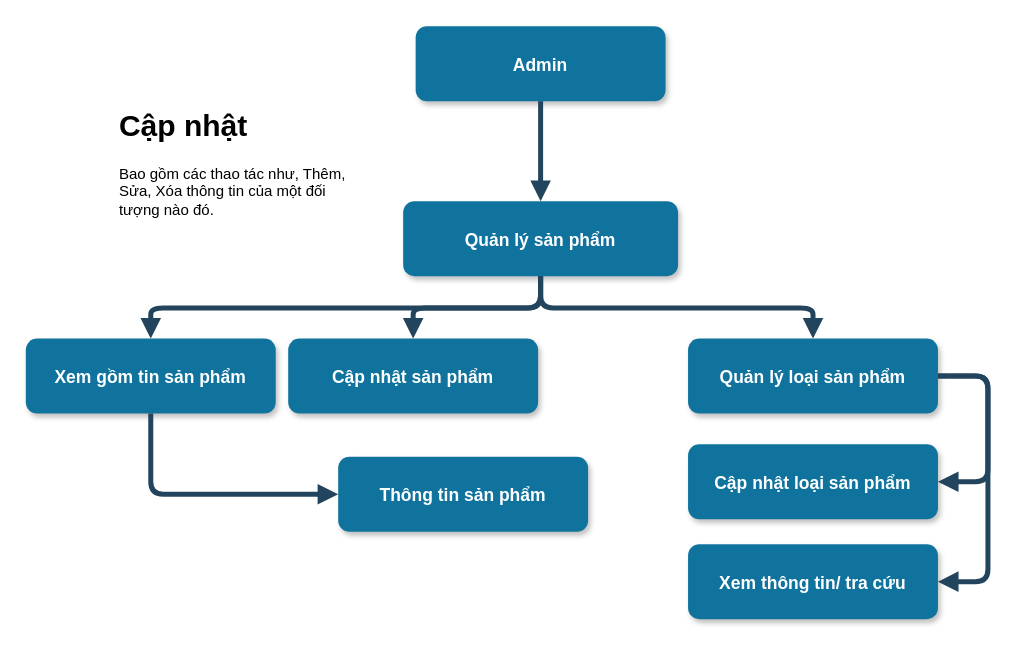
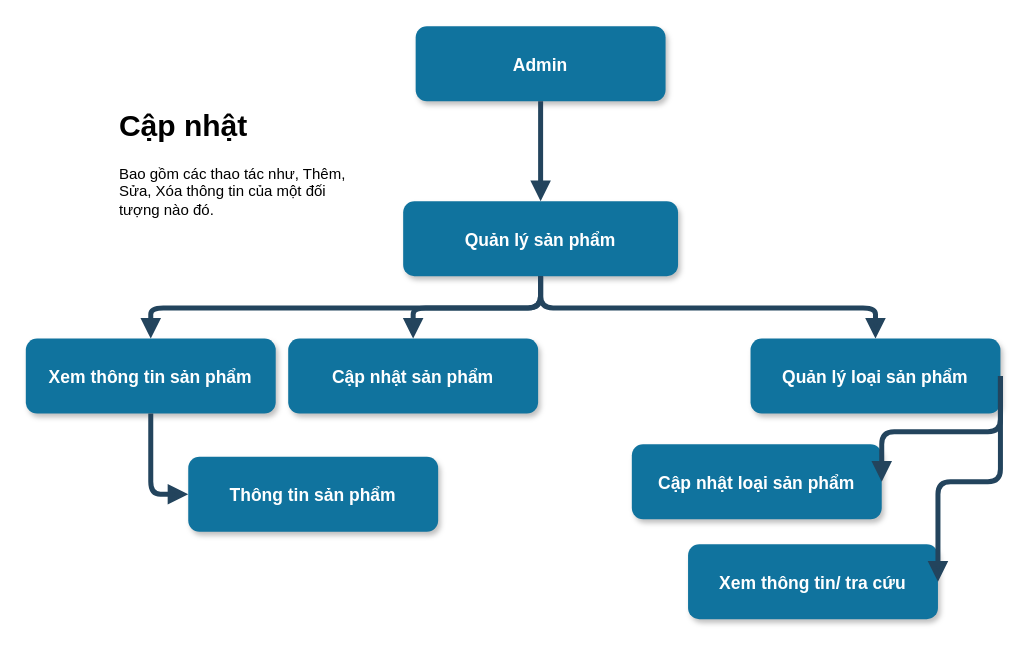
  <mxCell id="0" />
  <mxCell id="1" parent="0" />
  <mxCell id="2" value="Admin" style="rounded=1;fillColor=#10739E;strokeColor=none;shadow=1;gradientColor=none;fontStyle=1;fontColor=#FFFFFF;fontSize=14;" parent="1" vertex="1"><mxGeometry x="332" y="20.5" width="200" height="60" as="geometry" /></mxCell>
  <mxCell id="3" value="Quản lý sản phẩm" style="rounded=1;fillColor=#10739E;strokeColor=none;shadow=1;gradientColor=none;fontStyle=1;fontColor=#FFFFFF;fontSize=14;" parent="1" vertex="1"><mxGeometry x="322" y="160.5" width="220" height="60" as="geometry" /></mxCell>
- <mxCell id="4" value="Xem gồm tin sản phẩm" style="rounded=1;fillColor=#10739E;strokeColor=none;shadow=1;gradientColor=none;fontStyle=1;fontColor=#FFFFFF;fontSize=14;" parent="1" vertex="1"><mxGeometry x="20" y="270.5" width="200" height="60" as="geometry" /></mxCell>
+ <mxCell id="4" value="Xem thông tin sản phẩm" style="rounded=1;fillColor=#10739E;strokeColor=none;shadow=1;gradientColor=none;fontStyle=1;fontColor=#FFFFFF;fontSize=14;" parent="1" vertex="1"><mxGeometry x="20" y="270.5" width="200" height="60" as="geometry" /></mxCell>
  <mxCell id="5" value="Cập nhật sản phẩm" style="rounded=1;fillColor=#10739E;strokeColor=none;shadow=1;gradientColor=none;fontStyle=1;fontColor=#FFFFFF;fontSize=14;" parent="1" vertex="1"><mxGeometry x="230" y="270.5" width="200" height="60" as="geometry" /></mxCell>
- <mxCell id="6" value="Quản lý loại sản phẩm" style="rounded=1;fillColor=#10739E;strokeColor=none;shadow=1;gradientColor=none;fontStyle=1;fontColor=#FFFFFF;fontSize=14;" parent="1" vertex="1"><mxGeometry x="550" y="270.5" width="200" height="60" as="geometry" /></mxCell>
+ <mxCell id="6" value="Quản lý loại sản phẩm" style="rounded=1;fillColor=#10739E;strokeColor=none;shadow=1;gradientColor=none;fontStyle=1;fontColor=#FFFFFF;fontSize=14;" parent="1" vertex="1"><mxGeometry x="600" y="270.5" width="200" height="60" as="geometry" /></mxCell>
  <mxCell id="7" value="" style="edgeStyle=elbowEdgeStyle;elbow=vertical;strokeWidth=4;endArrow=block;endFill=1;fontStyle=1;strokeColor=#23445D;" parent="1" source="2" target="3" edge="1"><mxGeometry x="22" y="165.5" width="100" height="100" as="geometry"><mxPoint x="-318" y="80.5" as="sourcePoint" /><mxPoint x="-218" y="-19.5" as="targetPoint" /></mxGeometry></mxCell>
  <mxCell id="8" value="" style="edgeStyle=elbowEdgeStyle;elbow=vertical;strokeWidth=4;endArrow=block;endFill=1;fontStyle=1;strokeColor=#23445D;" parent="1" source="3" target="5" edge="1"><mxGeometry x="22" y="165.5" width="100" height="100" as="geometry"><mxPoint x="-318" y="80.5" as="sourcePoint" /><mxPoint x="-218" y="-19.5" as="targetPoint" /></mxGeometry></mxCell>
  <mxCell id="9" value="" style="edgeStyle=elbowEdgeStyle;elbow=vertical;strokeWidth=4;endArrow=block;endFill=1;fontStyle=1;strokeColor=#23445D;" parent="1" source="3" target="4" edge="1"><mxGeometry x="22" y="165.5" width="100" height="100" as="geometry"><mxPoint x="-318" y="80.5" as="sourcePoint" /><mxPoint x="-218" y="-19.5" as="targetPoint" /></mxGeometry></mxCell>
  <mxCell id="10" value="" style="edgeStyle=elbowEdgeStyle;elbow=vertical;strokeWidth=4;endArrow=block;endFill=1;fontStyle=1;strokeColor=#23445D;" parent="1" source="3" target="6" edge="1"><mxGeometry x="22" y="165.5" width="100" height="100" as="geometry"><mxPoint x="-318" y="80.5" as="sourcePoint" /><mxPoint x="-218" y="-19.5" as="targetPoint" /></mxGeometry></mxCell>
- <mxCell id="11" value="Thông tin sản phẩm" style="rounded=1;fillColor=#10739E;strokeColor=none;shadow=1;gradientColor=none;fontStyle=1;fontColor=#FFFFFF;fontSize=14;" vertex="1" parent="1"><mxGeometry x="270" y="365" width="200" height="60" as="geometry" /></mxCell>
- <mxCell id="12" value="Cập nhật loại sản phẩm" style="rounded=1;fillColor=#10739E;strokeColor=none;shadow=1;gradientColor=none;fontStyle=1;fontColor=#FFFFFF;fontSize=14;" vertex="1" parent="1"><mxGeometry x="550" y="355" width="200" height="60" as="geometry" /></mxCell>
+ <mxCell id="11" value="Thông tin sản phẩm" style="rounded=1;fillColor=#10739E;strokeColor=none;shadow=1;gradientColor=none;fontStyle=1;fontColor=#FFFFFF;fontSize=14;" vertex="1" parent="1"><mxGeometry x="150" y="365" width="200" height="60" as="geometry" /></mxCell>
+ <mxCell id="12" value="Cập nhật loại sản phẩm" style="rounded=1;fillColor=#10739E;strokeColor=none;shadow=1;gradientColor=none;fontStyle=1;fontColor=#FFFFFF;fontSize=14;" vertex="1" parent="1"><mxGeometry x="505" y="355" width="200" height="60" as="geometry" /></mxCell>
  <mxCell id="13" value="Xem thông tin/ tra cứu" style="rounded=1;fillColor=#10739E;strokeColor=none;shadow=1;gradientColor=none;fontStyle=1;fontColor=#FFFFFF;fontSize=14;" vertex="1" parent="1"><mxGeometry x="550" y="435" width="200" height="60" as="geometry" /></mxCell>
  <mxCell id="14" value="" style="edgeStyle=elbowEdgeStyle;elbow=vertical;strokeWidth=4;endArrow=block;endFill=1;fontStyle=1;strokeColor=#23445D;exitX=1;exitY=0.5;exitDx=0;exitDy=0;entryX=1;entryY=0.5;entryDx=0;entryDy=0;" edge="1" parent="1" source="6" target="12"><mxGeometry x="22" y="165.5" width="100" height="100" as="geometry"><mxPoint x="442" y="231" as="sourcePoint" /><mxPoint x="660" y="281" as="targetPoint" /><Array as="points"><mxPoint x="790" y="345" /></Array></mxGeometry></mxCell>
  <mxCell id="15" value="" style="edgeStyle=elbowEdgeStyle;elbow=vertical;strokeWidth=4;endArrow=block;endFill=1;fontStyle=1;strokeColor=#23445D;exitX=1;exitY=0.5;exitDx=0;exitDy=0;entryX=1;entryY=0.5;entryDx=0;entryDy=0;" edge="1" parent="1" source="6" target="13"><mxGeometry x="22" y="165.5" width="100" height="100" as="geometry"><mxPoint x="760" y="311" as="sourcePoint" /><mxPoint x="760" y="395" as="targetPoint" /><Array as="points"><mxPoint x="790" y="385" /></Array></mxGeometry></mxCell>
  <mxCell id="16" value="&lt;h1&gt;Cập nhật&lt;/h1&gt;&lt;p&gt;Bao gồm các thao tác như, Thêm, Sửa, Xóa thông tin của một đối tượng nào đó.&lt;/p&gt;" style="text;html=1;strokeColor=none;fillColor=none;spacing=5;spacingTop=-20;whiteSpace=wrap;overflow=hidden;rounded=0;" vertex="1" parent="1"><mxGeometry x="90" y="80.5" width="190" height="120" as="geometry" /></mxCell>
  <mxCell id="17" value="" style="edgeStyle=elbowEdgeStyle;elbow=vertical;strokeWidth=4;endArrow=block;endFill=1;fontStyle=1;strokeColor=#23445D;exitX=0.5;exitY=1;exitDx=0;exitDy=0;entryX=0;entryY=0.5;entryDx=0;entryDy=0;" edge="1" parent="1" source="4" target="11"><mxGeometry x="22" y="165.5" width="100" height="100" as="geometry"><mxPoint x="442" y="231" as="sourcePoint" /><mxPoint x="130" y="281" as="targetPoint" /><Array as="points"><mxPoint x="130" y="395" /></Array></mxGeometry></mxCell>
